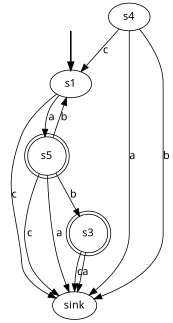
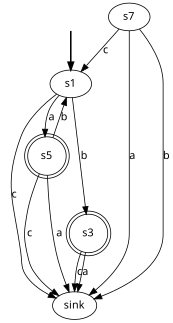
  digraph {
    fontname="Noto Sans"
    node [fontname="Noto Sans"]
    edge [fontname="Noto Sans"]
    fake [style=invisible]
    s1 [root=true]
    n3 [label=s5 shape=doublecircle]
    sink
    s3 [shape=doublecircle]
-   s4
+   s4 [label=s7]
    fake -> s1 [style=bold]
    s1 -> n3 [label=a]
    s1 -> sink [label=c]
-   n3 -> s3 [label=b]
+   s1 -> s3 [label=b]
    n3 -> s1 [label=b]
    n3 -> sink [label=c]
    n3 -> sink [label=a]
    s3 -> sink [label=c]
    s3 -> sink [label=a]
    s4 -> s1 [label=c]
    s4 -> sink [label=a]
    s4 -> sink [label=b]
  }
